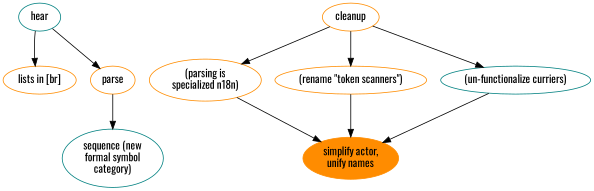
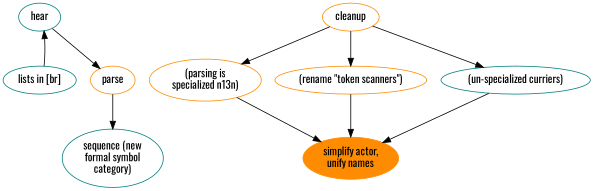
  digraph {
    fontname=Oswald
    node [color=darkorange fontname=Oswald]
    edge [fontname=Oswald]
    n1 [color=teal label=hear]
-   n2 [label="lists in [br]"]
+   n2 [color=teal label="lists in [br]"]
    n3 [label=parse]
    n4 [color=teal label="sequence (new\nformal symbol\ncategory)"]
-   n5 [label="(parsing is\nspecialized n18n)"]
+   n5 [label="(parsing is\nspecialized n13n)"]
    n6 [label="simplify actor,\nunify names" style=filled]
    n7 [label="(rename \"token scanners\")"]
-   n8 [color=teal label="(un-functionalize curriers)"]
+   n8 [color=teal label="(un-specialized curriers)"]
    cleanup
-   n1 -> n2
+   n2 -> n1
    n1 -> n3
    n3 -> n4
    n5 -> n6
    n7 -> n6
    n8 -> n6
    cleanup -> n5
    cleanup -> n7
    cleanup -> n8
  }
